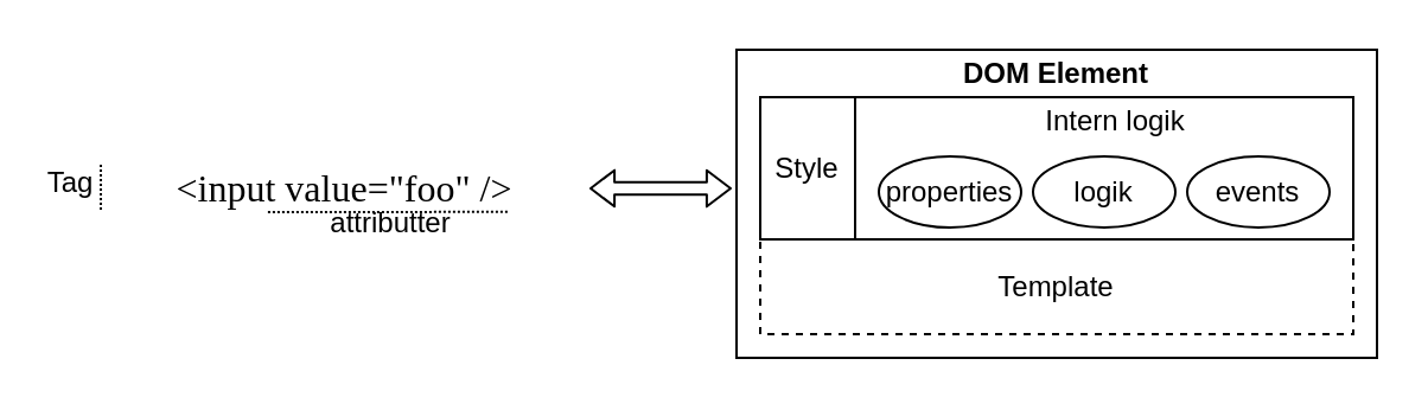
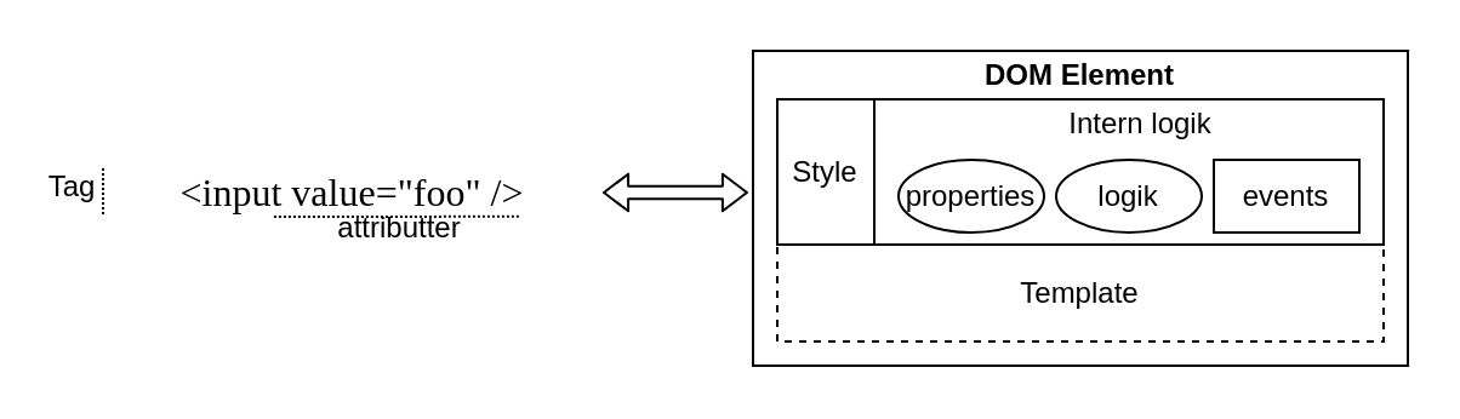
  <mxCell id="0" />
  <mxCell id="1" parent="0" />
  <mxCell id="2" value="" style="group" parent="1" vertex="1" connectable="0"><mxGeometry x="310" y="20.5" width="270" height="130" as="geometry" /></mxCell>
  <mxCell id="3" value="" style="rounded=0;whiteSpace=wrap;html=1;strokeColor=#000000;" parent="2" vertex="1"><mxGeometry width="270" height="130" as="geometry" /></mxCell>
  <mxCell id="4" value="Template" style="rounded=0;whiteSpace=wrap;html=1;strokeColor=#000000;dashed=1;" parent="2" vertex="1"><mxGeometry x="10" y="80" width="250" height="40" as="geometry" /></mxCell>
  <mxCell id="5" value="Style" style="rounded=0;whiteSpace=wrap;html=1;strokeColor=#000000;" parent="2" vertex="1"><mxGeometry x="10" y="20" width="40" height="60" as="geometry" /></mxCell>
  <mxCell id="6" value="" style="rounded=0;whiteSpace=wrap;html=1;strokeColor=#000000;" parent="2" vertex="1"><mxGeometry x="50" y="20" width="210" height="60" as="geometry" /></mxCell>
- <mxCell id="7" value="events" style="ellipse;whiteSpace=wrap;html=1;strokeColor=#000000;" parent="2" vertex="1"><mxGeometry x="190" y="45" width="60" height="30" as="geometry" /></mxCell>
+ <mxCell id="7" value="events" style="whiteSpace=wrap;html=1;strokeColor=#000000;rounded=0;" parent="2" vertex="1"><mxGeometry x="190" y="45" width="60" height="30" as="geometry" /></mxCell>
  <mxCell id="8" value="Intern logik" style="text;html=1;strokeColor=none;fillColor=none;align=center;verticalAlign=middle;whiteSpace=wrap;rounded=0;" parent="2" vertex="1"><mxGeometry x="50" y="20" width="220" height="20" as="geometry" /></mxCell>
  <mxCell id="9" value="&lt;b&gt;DOM Element&lt;br&gt;&lt;/b&gt;" style="text;html=1;strokeColor=none;fillColor=none;align=center;verticalAlign=middle;whiteSpace=wrap;rounded=0;" parent="2" vertex="1"><mxGeometry width="270" height="20" as="geometry" /></mxCell>
  <mxCell id="10" value="logik" style="ellipse;whiteSpace=wrap;html=1;strokeColor=#000000;" parent="2" vertex="1"><mxGeometry x="125" y="45" width="60" height="30" as="geometry" /></mxCell>
  <mxCell id="11" value="properties" style="ellipse;whiteSpace=wrap;html=1;strokeColor=#000000;" parent="2" vertex="1"><mxGeometry x="60" y="45" width="60" height="30" as="geometry" /></mxCell>
  <mxCell id="12" value="" style="group" parent="1" vertex="1" connectable="0"><mxGeometry x="20" y="67" width="230" height="37" as="geometry" /></mxCell>
  <mxCell id="13" value="" style="group" parent="12" vertex="1" connectable="0"><mxGeometry width="230" height="37" as="geometry" /></mxCell>
  <mxCell id="14" value="&lt;font style=&quot;font-size: 16px&quot; face=&quot;Lucida Console&quot;&gt;&amp;lt;input value=&quot;foo&quot; /&amp;gt;&lt;/font&gt;" style="text;html=1;strokeColor=none;fillColor=none;align=center;verticalAlign=middle;whiteSpace=wrap;rounded=0;" parent="13" vertex="1"><mxGeometry x="20" y="2" width="210" height="20" as="geometry" /></mxCell>
  <mxCell id="15" value="Tag" style="text;html=1;strokeColor=none;fillColor=none;align=center;verticalAlign=middle;whiteSpace=wrap;rounded=0;" parent="13" vertex="1"><mxGeometry width="19" height="20" as="geometry" /></mxCell>
  <mxCell id="16" value="" style="endArrow=none;html=1;entryX=0;entryY=1;entryDx=0;entryDy=0;exitX=0;exitY=0;exitDx=0;exitDy=0;dashed=1;dashPattern=1 1;" parent="13" edge="1"><mxGeometry width="50" height="50" relative="1" as="geometry"><mxPoint x="22.0" y="2" as="sourcePoint" /><mxPoint x="22.0" y="22" as="targetPoint" /><Array as="points"><mxPoint x="22" y="22" /></Array></mxGeometry></mxCell>
  <mxCell id="17" value="" style="endArrow=none;html=1;exitX=0.345;exitY=1.003;exitDx=0;exitDy=0;exitPerimeter=0;entryX=0.83;entryY=0.994;entryDx=0;entryDy=0;entryPerimeter=0;dashed=1;dashPattern=1 1;" parent="13" source="14" target="14" edge="1"><mxGeometry width="50" height="50" relative="1" as="geometry"><mxPoint x="110" y="42" as="sourcePoint" /><mxPoint x="160" y="23" as="targetPoint" /></mxGeometry></mxCell>
  <mxCell id="18" value="attributter" style="text;html=1;align=center;verticalAlign=middle;resizable=0;points=[];autosize=1;" parent="13" vertex="1"><mxGeometry x="109" y="17" width="70" height="20" as="geometry" /></mxCell>
  <mxCell id="19" value="" style="endArrow=block;startArrow=block;html=1;entryX=1;entryY=0.5;entryDx=0;entryDy=0;startFill=1;endFill=1;exitX=0;exitY=0.45;exitDx=0;exitDy=0;exitPerimeter=0;shape=flexArrow;startWidth=8.944;endWidth=8.944;startSize=3.017;endSize=3.017;width=5.369;" parent="1" edge="1"><mxGeometry width="50" height="50" relative="1" as="geometry"><mxPoint x="308" y="79" as="sourcePoint" /><mxPoint x="248" y="79" as="targetPoint" /></mxGeometry></mxCell>
